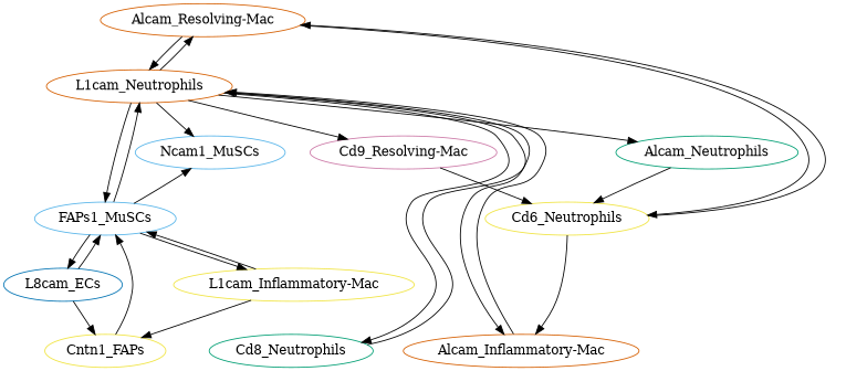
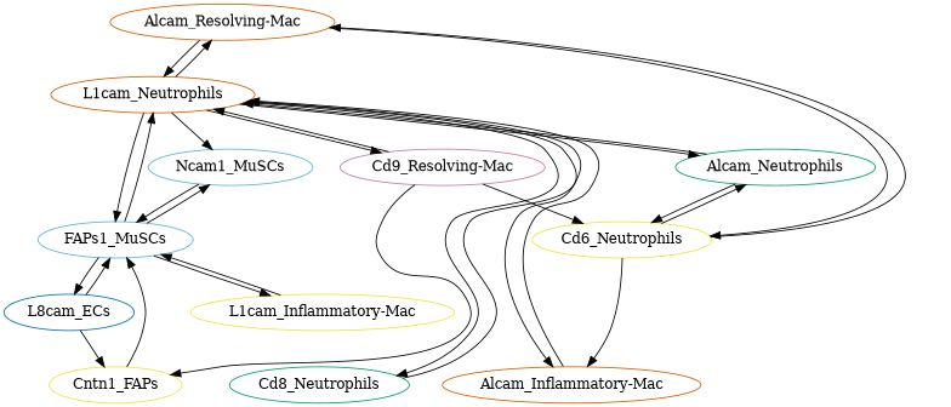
  strict digraph {
    node [celltype=Neutrophils color="#D55E00" genesym=Alcam nodetype=receiver]
    edge [ecolor="#009E73" origtype=L1cam_Neutrophils weight=0.1001665025019642]
    "Alcam_Resolving-Mac" [celltype="Resolving-Mac" specificity=0.1647389374732149]
    L1cam_Neutrophils [genesym=L1cam specificity=0.6080317382054886]
    Cd6_Neutrophils [color="#F0E442" genesym=Cd6 nodetype=sender specificity=0.7609106647367928]
    "Alcam_Inflammatory-Mac" [celltype="Inflammatory-Mac" specificity=0.3219883503699801]
    n5 [celltype=MuSCs color="#56B4E9" genesym=Ptprz1 label=FAPs1_MuSCs specificity=0.9457805449469654]
    Alcam_Neutrophils [color="#009E73" specificity=0.4948854644949822]
    "Cd9_Resolving-Mac" [celltype="Resolving-Mac" color="#CC79A7" genesym=Cd9 nodetype=sender specificity=0.213112216726851]
    n8 [color="#009E73" genesym=Cd9 label=Cd8_Neutrophils nodetype=sender specificity=0.4947812282762492]
    Ncam1_MuSCs [celltype=MuSCs color="#56B4E9" genesym=Ncam1 nodetype=sender specificity=0.6184839868322428]
    "L1cam_Inflammatory-Mac" [celltype="Inflammatory-Mac" color="#F0E442" genesym=L1cam nodetype=sender specificity=0.1087809232135948]
    n11 [celltype=ECs color="#0072B2" genesym=L1cam label=L8cam_ECs nodetype=sender specificity=0.1245005002255258]
    Cntn1_FAPs [celltype=FAPs color="#F0E442" genesym=Cntn1 specificity=1.0]
    "Alcam_Resolving-Mac" -> L1cam_Neutrophils [ecolor="#CC79A7" origtype="Alcam_Resolving-Mac"]
    "Alcam_Resolving-Mac" -> Cd6_Neutrophils [ecolor="#CC79A7" origtype="Alcam_Resolving-Mac" weight=0.1253516144207769]
    L1cam_Neutrophils -> "Alcam_Resolving-Mac"
    L1cam_Neutrophils -> "Alcam_Inflammatory-Mac" [weight=0.1957791363573769]
    L1cam_Neutrophils -> n5 [weight=0.5750645887050376]
    L1cam_Neutrophils -> Alcam_Neutrophils [weight=0.3009060691895146]
    L1cam_Neutrophils -> "Cd9_Resolving-Mac" [weight=0.129578991569252]
    L1cam_Neutrophils -> n8 [weight=0.3008426902602545]
    L1cam_Neutrophils -> Ncam1_MuSCs [weight=0.6080317382054886]
    Cd6_Neutrophils -> "Alcam_Resolving-Mac" [origtype=Cd6_Neutrophils weight=0.1253516144207769]
    Cd6_Neutrophils -> "Alcam_Inflammatory-Mac" [origtype=Cd6_Neutrophils weight=0.2450043697175249]
+   Cd6_Neutrophils -> Alcam_Neutrophils [origtype=Cd6_Neutrophils weight=0.3765636277574533]
    "Alcam_Inflammatory-Mac" -> L1cam_Neutrophils [ecolor="#D55E00" origtype="Alcam_Inflammatory-Mac" weight=0.1957791363573769]
    n5 -> L1cam_Neutrophils [ecolor="#56B4E9" origtype=Ptprz1_MuSCs weight=0.5750645887050376]
    n5 -> Ncam1_MuSCs [ecolor="#56B4E9" origtype=Ptprz1_MuSCs weight=0.5849501221071703]
    n5 -> "L1cam_Inflammatory-Mac" [ecolor="#56B4E9" origtype=Ptprz1_MuSCs weight=0.1028828808367877]
    n5 -> n11 [ecolor="#56B4E9" origtype=Ptprz1_MuSCs weight=0.1177501509494676]
+   Alcam_Neutrophils -> L1cam_Neutrophils [origtype=Alcam_Neutrophils weight=0.3009060691895146]
    Alcam_Neutrophils -> Cd6_Neutrophils [origtype=Alcam_Neutrophils weight=0.3765636277574533]
+   "Cd9_Resolving-Mac" -> L1cam_Neutrophils [ecolor="#CC79A7" origtype="Cd9_Resolving-Mac" weight=0.129578991569252]
    "Cd9_Resolving-Mac" -> Cd6_Neutrophils [ecolor="#D55E00" origtype="Alcam_Inflammatory-Mac" weight=0.2450043697175249]
    n8 -> L1cam_Neutrophils [origtype=Cd9_Neutrophils weight=0.3008426902602545]
+   Ncam1_MuSCs -> n5 [ecolor="#56B4E9" origtype=Ncam1_MuSCs weight=0.5849501221071703]
    "L1cam_Inflammatory-Mac" -> n5 [ecolor="#D55E00" origtype="L1cam_Inflammatory-Mac" weight=0.1028828808367877]
-   "L1cam_Inflammatory-Mac" -> Cntn1_FAPs [ecolor="#D55E00" origtype="L1cam_Inflammatory-Mac" weight=0.1087809232135948]
+   "Cd9_Resolving-Mac" -> Cntn1_FAPs [ecolor="#D55E00" origtype="L1cam_Inflammatory-Mac" weight=0.1087809232135948]
    n11 -> n5 [ecolor="#0072B2" origtype=L1cam_ECs weight=0.1177501509494676]
    n11 -> Cntn1_FAPs [ecolor="#0072B2" origtype=L1cam_ECs weight=0.1245005002255258]
    Cntn1_FAPs -> n5 [ecolor="#F0E442" origtype=Cntn1_FAPs weight=0.9457805449469654]
  }
